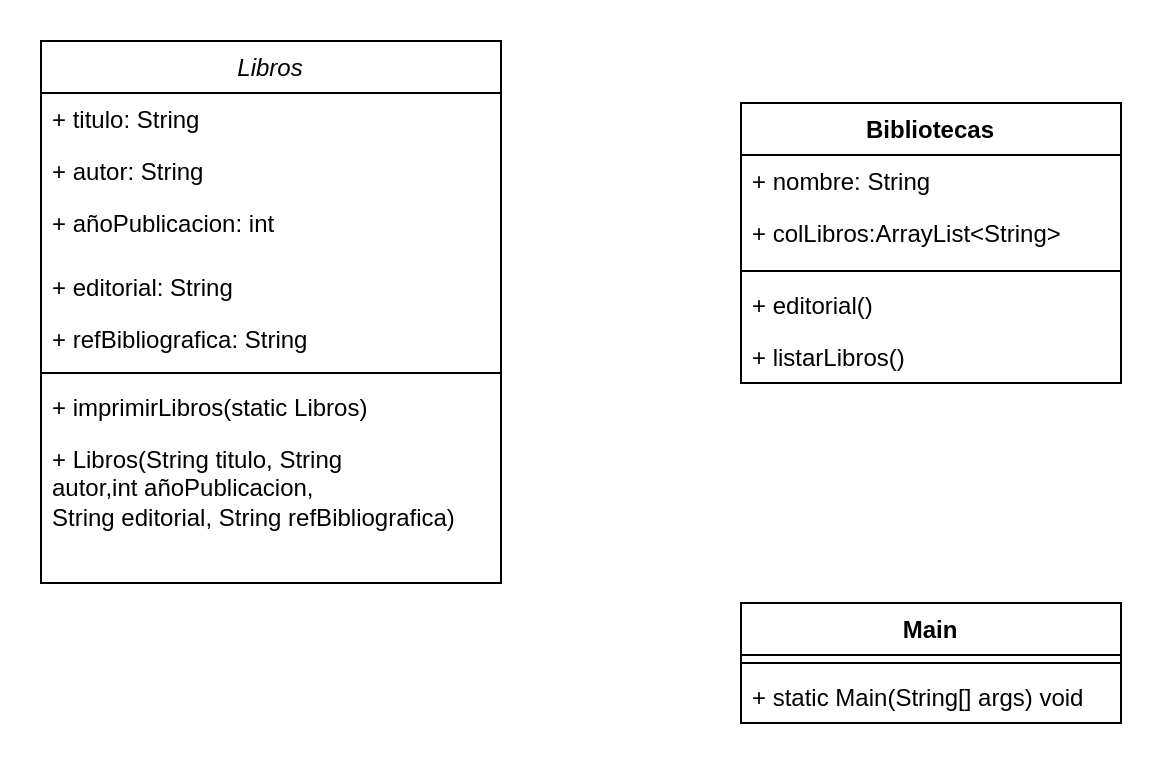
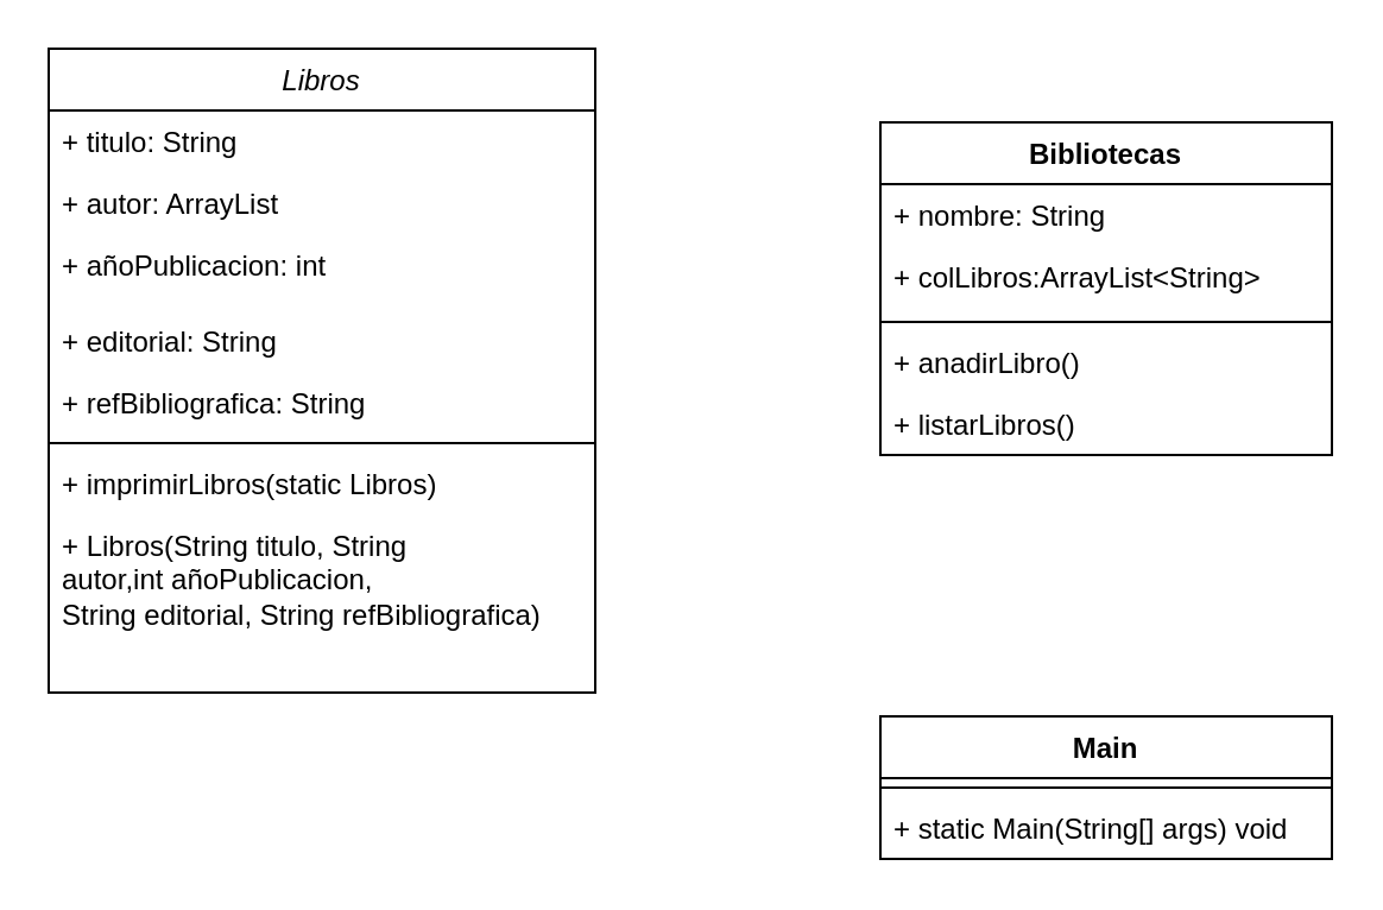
  <mxCell id="0" />
  <mxCell id="1" parent="0" />
  <mxCell id="2" value="Libros" style="swimlane;fontStyle=2;align=center;verticalAlign=top;childLayout=stackLayout;horizontal=1;startSize=26;horizontalStack=0;resizeParent=1;resizeLast=0;collapsible=1;marginBottom=0;rounded=0;shadow=0;strokeWidth=1;" parent="1" vertex="1"><mxGeometry x="20" y="20" width="230" height="271" as="geometry"><mxRectangle x="230" y="140" width="160" height="26" as="alternateBounds" /></mxGeometry></mxCell>
  <mxCell id="3" value="+ titulo: String&#10;" style="text;align=left;verticalAlign=top;spacingLeft=4;spacingRight=4;overflow=hidden;rotatable=0;points=[[0,0.5],[1,0.5]];portConstraint=eastwest;" parent="2" vertex="1"><mxGeometry y="26" width="230" height="26" as="geometry" /></mxCell>
- <mxCell id="4" value="+ autor: String" style="text;align=left;verticalAlign=top;spacingLeft=4;spacingRight=4;overflow=hidden;rotatable=0;points=[[0,0.5],[1,0.5]];portConstraint=eastwest;rounded=0;shadow=0;html=0;" parent="2" vertex="1"><mxGeometry y="52" width="230" height="26" as="geometry" /></mxCell>
+ <mxCell id="4" value="+ autor: ArrayList" style="text;align=left;verticalAlign=top;spacingLeft=4;spacingRight=4;overflow=hidden;rotatable=0;points=[[0,0.5],[1,0.5]];portConstraint=eastwest;rounded=0;shadow=0;html=0;" parent="2" vertex="1"><mxGeometry y="52" width="230" height="26" as="geometry" /></mxCell>
  <mxCell id="5" value="+ añoPublicacion: int&#10;&#10;" style="text;align=left;verticalAlign=top;spacingLeft=4;spacingRight=4;overflow=hidden;rotatable=0;points=[[0,0.5],[1,0.5]];portConstraint=eastwest;rounded=0;shadow=0;html=0;" parent="2" vertex="1"><mxGeometry y="78" width="230" height="32" as="geometry" /></mxCell>
  <mxCell id="6" value="+ editorial: String" style="text;strokeColor=none;fillColor=none;align=left;verticalAlign=top;spacingLeft=4;spacingRight=4;overflow=hidden;rotatable=0;points=[[0,0.5],[1,0.5]];portConstraint=eastwest;whiteSpace=wrap;html=1;" vertex="1" parent="2"><mxGeometry y="110" width="230" height="26" as="geometry" /></mxCell>
  <mxCell id="7" value="+ refBibliografica: String" style="text;strokeColor=none;fillColor=none;align=left;verticalAlign=top;spacingLeft=4;spacingRight=4;overflow=hidden;rotatable=0;points=[[0,0.5],[1,0.5]];portConstraint=eastwest;whiteSpace=wrap;html=1;" vertex="1" parent="2"><mxGeometry y="136" width="230" height="26" as="geometry" /></mxCell>
  <mxCell id="8" value="" style="line;html=1;strokeWidth=1;align=left;verticalAlign=middle;spacingTop=-1;spacingLeft=3;spacingRight=3;rotatable=0;labelPosition=right;points=[];portConstraint=eastwest;" parent="2" vertex="1"><mxGeometry y="162" width="230" height="8" as="geometry" /></mxCell>
  <mxCell id="9" value="+ imprimirLibros(static Libros)" style="text;align=left;verticalAlign=top;spacingLeft=4;spacingRight=4;overflow=hidden;rotatable=0;points=[[0,0.5],[1,0.5]];portConstraint=eastwest;" parent="2" vertex="1"><mxGeometry y="170" width="230" height="26" as="geometry" /></mxCell>
  <mxCell id="10" value="+ Libros(String titulo, String autor,int&amp;nbsp;añoPublicacion,&lt;br&gt;String&amp;nbsp;editorial, String refBibliografica)" style="text;strokeColor=none;fillColor=none;align=left;verticalAlign=top;spacingLeft=4;spacingRight=4;overflow=hidden;rotatable=0;points=[[0,0.5],[1,0.5]];portConstraint=eastwest;whiteSpace=wrap;html=1;" vertex="1" parent="2"><mxGeometry y="196" width="230" height="74" as="geometry" /></mxCell>
  <mxCell id="11" value="Bibliotecas" style="swimlane;fontStyle=1;align=center;verticalAlign=top;childLayout=stackLayout;horizontal=1;startSize=26;horizontalStack=0;resizeParent=1;resizeParentMax=0;resizeLast=0;collapsible=1;marginBottom=0;whiteSpace=wrap;html=1;" vertex="1" parent="1"><mxGeometry x="370" y="51" width="190" height="140" as="geometry" /></mxCell>
  <mxCell id="12" value="+ nombre: String" style="text;strokeColor=none;fillColor=none;align=left;verticalAlign=top;spacingLeft=4;spacingRight=4;overflow=hidden;rotatable=0;points=[[0,0.5],[1,0.5]];portConstraint=eastwest;whiteSpace=wrap;html=1;" vertex="1" parent="11"><mxGeometry y="26" width="190" height="26" as="geometry" /></mxCell>
  <mxCell id="13" value="+ colLibros:ArrayList&amp;lt;String&amp;gt;" style="text;strokeColor=none;fillColor=none;align=left;verticalAlign=top;spacingLeft=4;spacingRight=4;overflow=hidden;rotatable=0;points=[[0,0.5],[1,0.5]];portConstraint=eastwest;whiteSpace=wrap;html=1;" vertex="1" parent="11"><mxGeometry y="52" width="190" height="28" as="geometry" /></mxCell>
  <mxCell id="14" value="" style="line;strokeWidth=1;fillColor=none;align=left;verticalAlign=middle;spacingTop=-1;spacingLeft=3;spacingRight=3;rotatable=0;labelPosition=right;points=[];portConstraint=eastwest;strokeColor=inherit;" vertex="1" parent="11"><mxGeometry y="80" width="190" height="8" as="geometry" /></mxCell>
- <mxCell id="15" value="+ editorial()" style="text;strokeColor=none;fillColor=none;align=left;verticalAlign=top;spacingLeft=4;spacingRight=4;overflow=hidden;rotatable=0;points=[[0,0.5],[1,0.5]];portConstraint=eastwest;whiteSpace=wrap;html=1;" vertex="1" parent="11"><mxGeometry y="88" width="190" height="26" as="geometry" /></mxCell>
+ <mxCell id="15" value="+ anadirLibro()" style="text;strokeColor=none;fillColor=none;align=left;verticalAlign=top;spacingLeft=4;spacingRight=4;overflow=hidden;rotatable=0;points=[[0,0.5],[1,0.5]];portConstraint=eastwest;whiteSpace=wrap;html=1;" vertex="1" parent="11"><mxGeometry y="88" width="190" height="26" as="geometry" /></mxCell>
  <mxCell id="16" value="+ listarLibros()" style="text;strokeColor=none;fillColor=none;align=left;verticalAlign=top;spacingLeft=4;spacingRight=4;overflow=hidden;rotatable=0;points=[[0,0.5],[1,0.5]];portConstraint=eastwest;whiteSpace=wrap;html=1;" vertex="1" parent="11"><mxGeometry y="114" width="190" height="26" as="geometry" /></mxCell>
  <mxCell id="17" value="Main" style="swimlane;fontStyle=1;align=center;verticalAlign=top;childLayout=stackLayout;horizontal=1;startSize=26;horizontalStack=0;resizeParent=1;resizeParentMax=0;resizeLast=0;collapsible=1;marginBottom=0;whiteSpace=wrap;html=1;" vertex="1" parent="1"><mxGeometry x="370" y="301" width="190" height="60" as="geometry" /></mxCell>
  <mxCell id="18" value="" style="line;strokeWidth=1;fillColor=none;align=left;verticalAlign=middle;spacingTop=-1;spacingLeft=3;spacingRight=3;rotatable=0;labelPosition=right;points=[];portConstraint=eastwest;strokeColor=inherit;" vertex="1" parent="17"><mxGeometry y="26" width="190" height="8" as="geometry" /></mxCell>
  <mxCell id="19" value="+ static Main(String[] args) void&amp;nbsp;" style="text;strokeColor=none;fillColor=none;align=left;verticalAlign=top;spacingLeft=4;spacingRight=4;overflow=hidden;rotatable=0;points=[[0,0.5],[1,0.5]];portConstraint=eastwest;whiteSpace=wrap;html=1;" vertex="1" parent="17"><mxGeometry y="34" width="190" height="26" as="geometry" /></mxCell>
